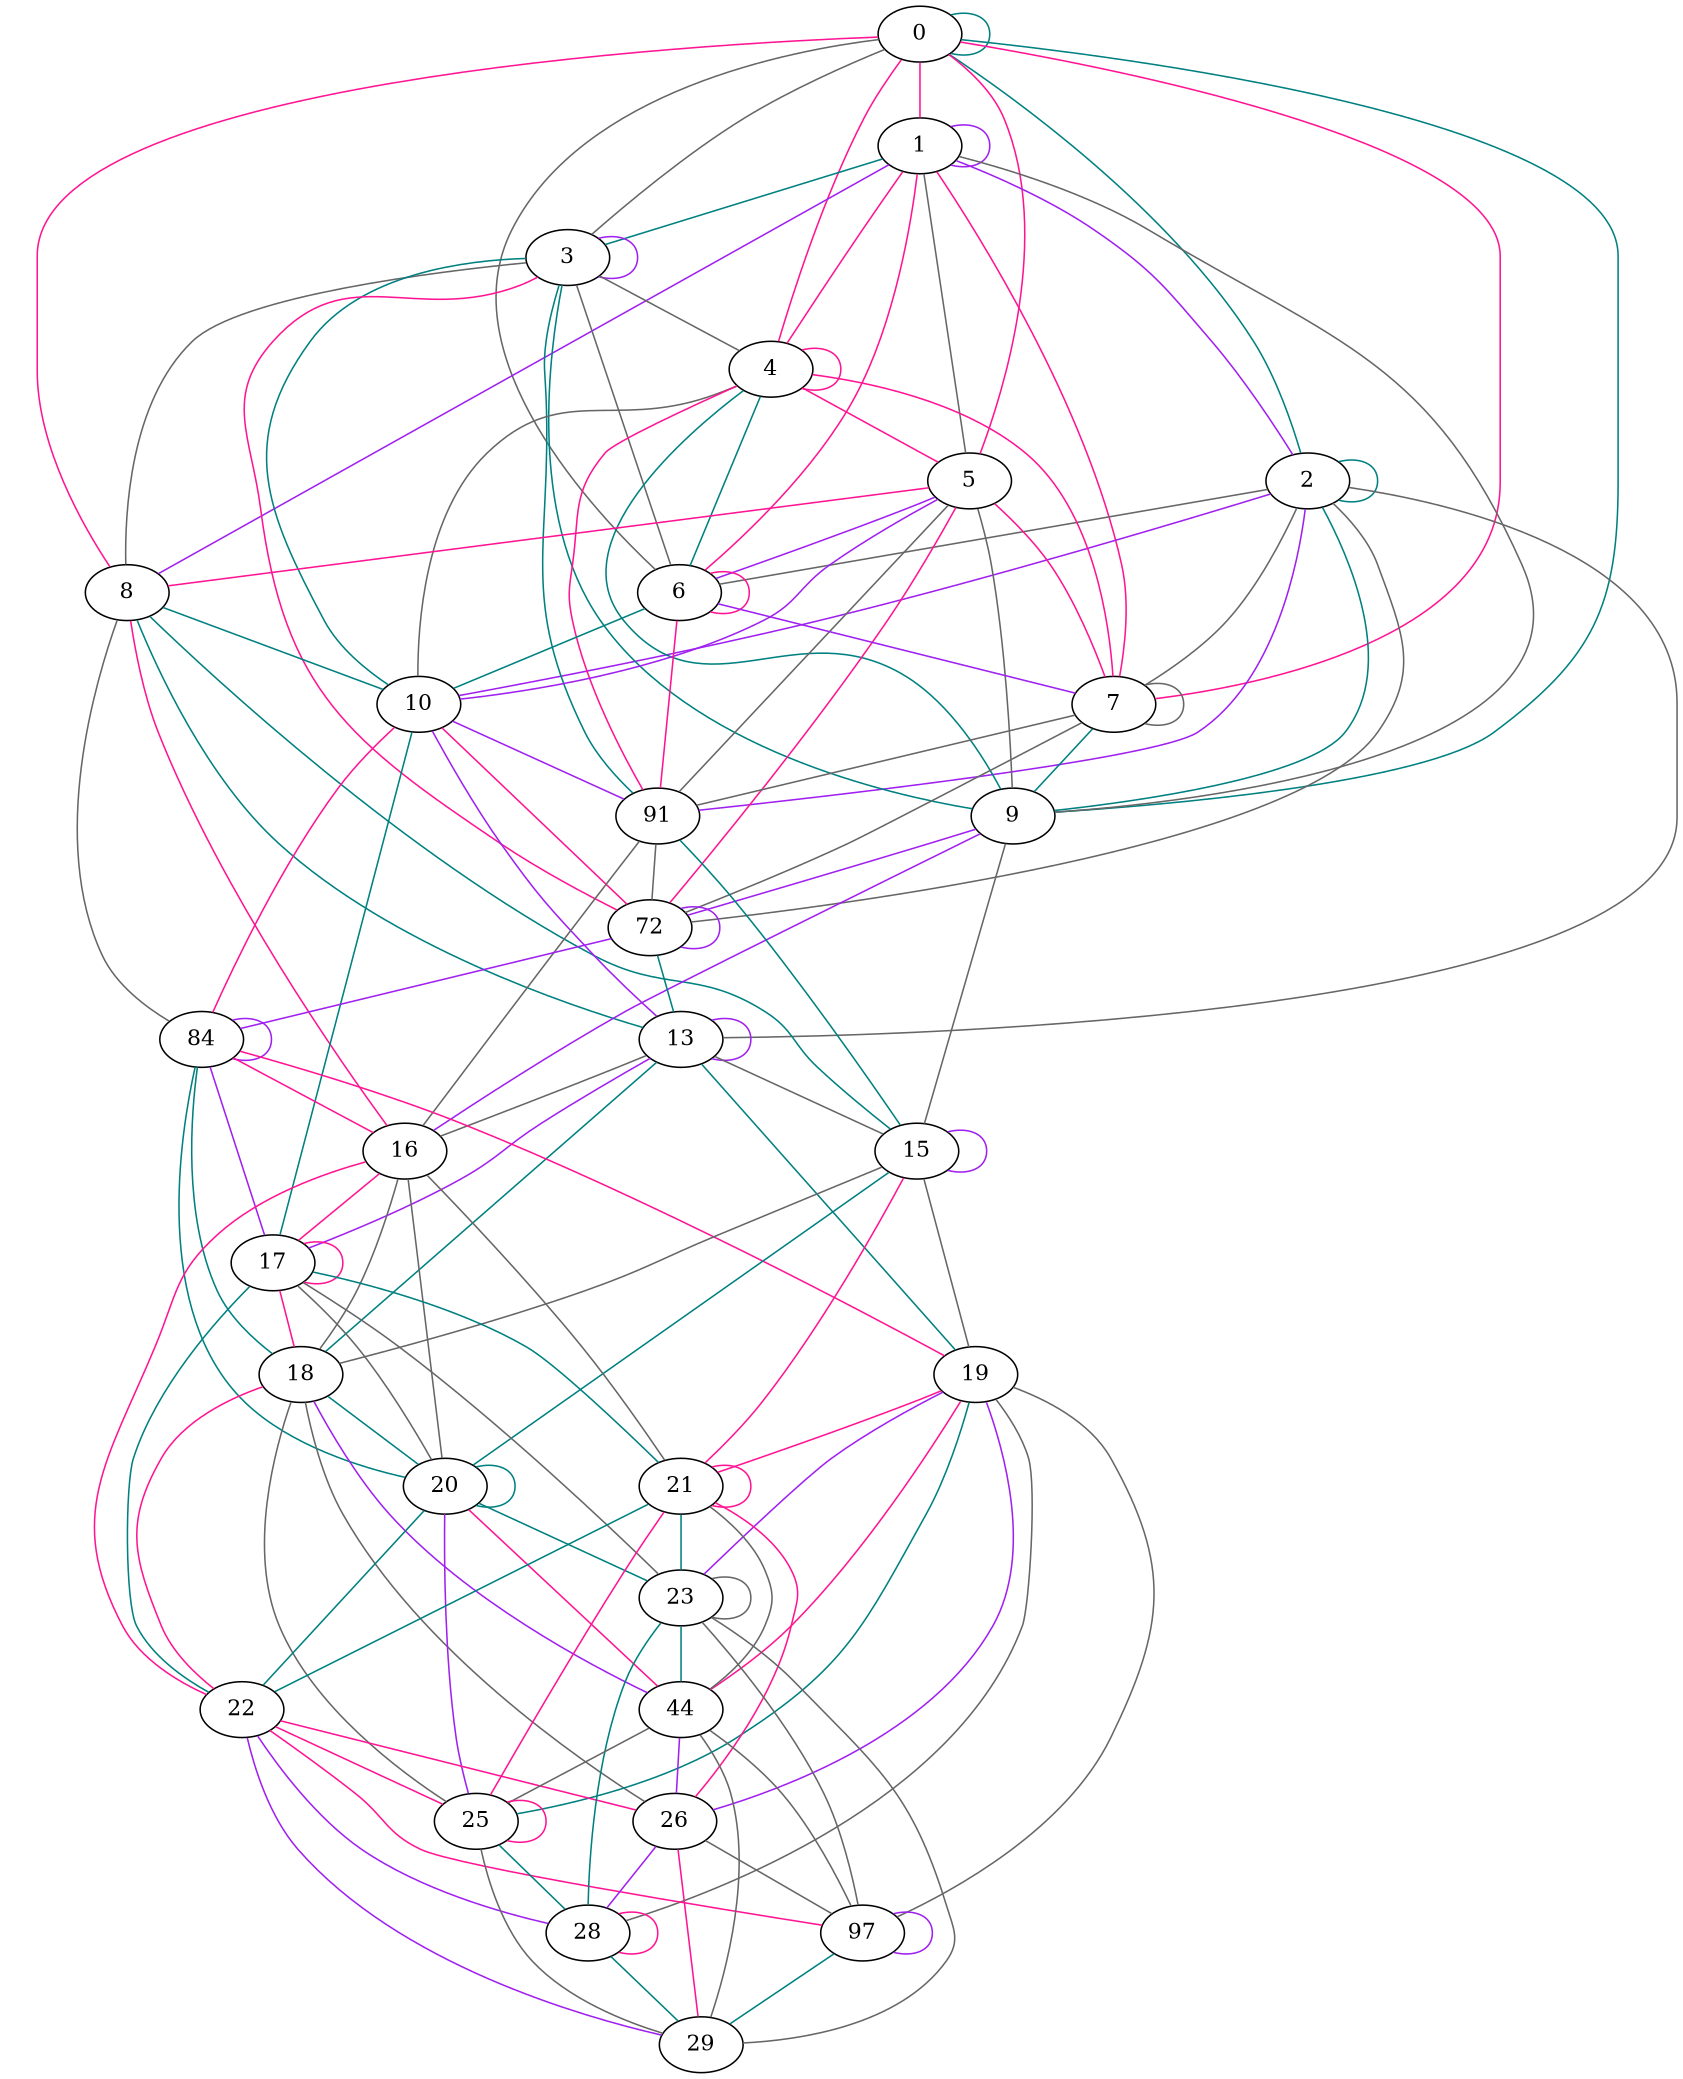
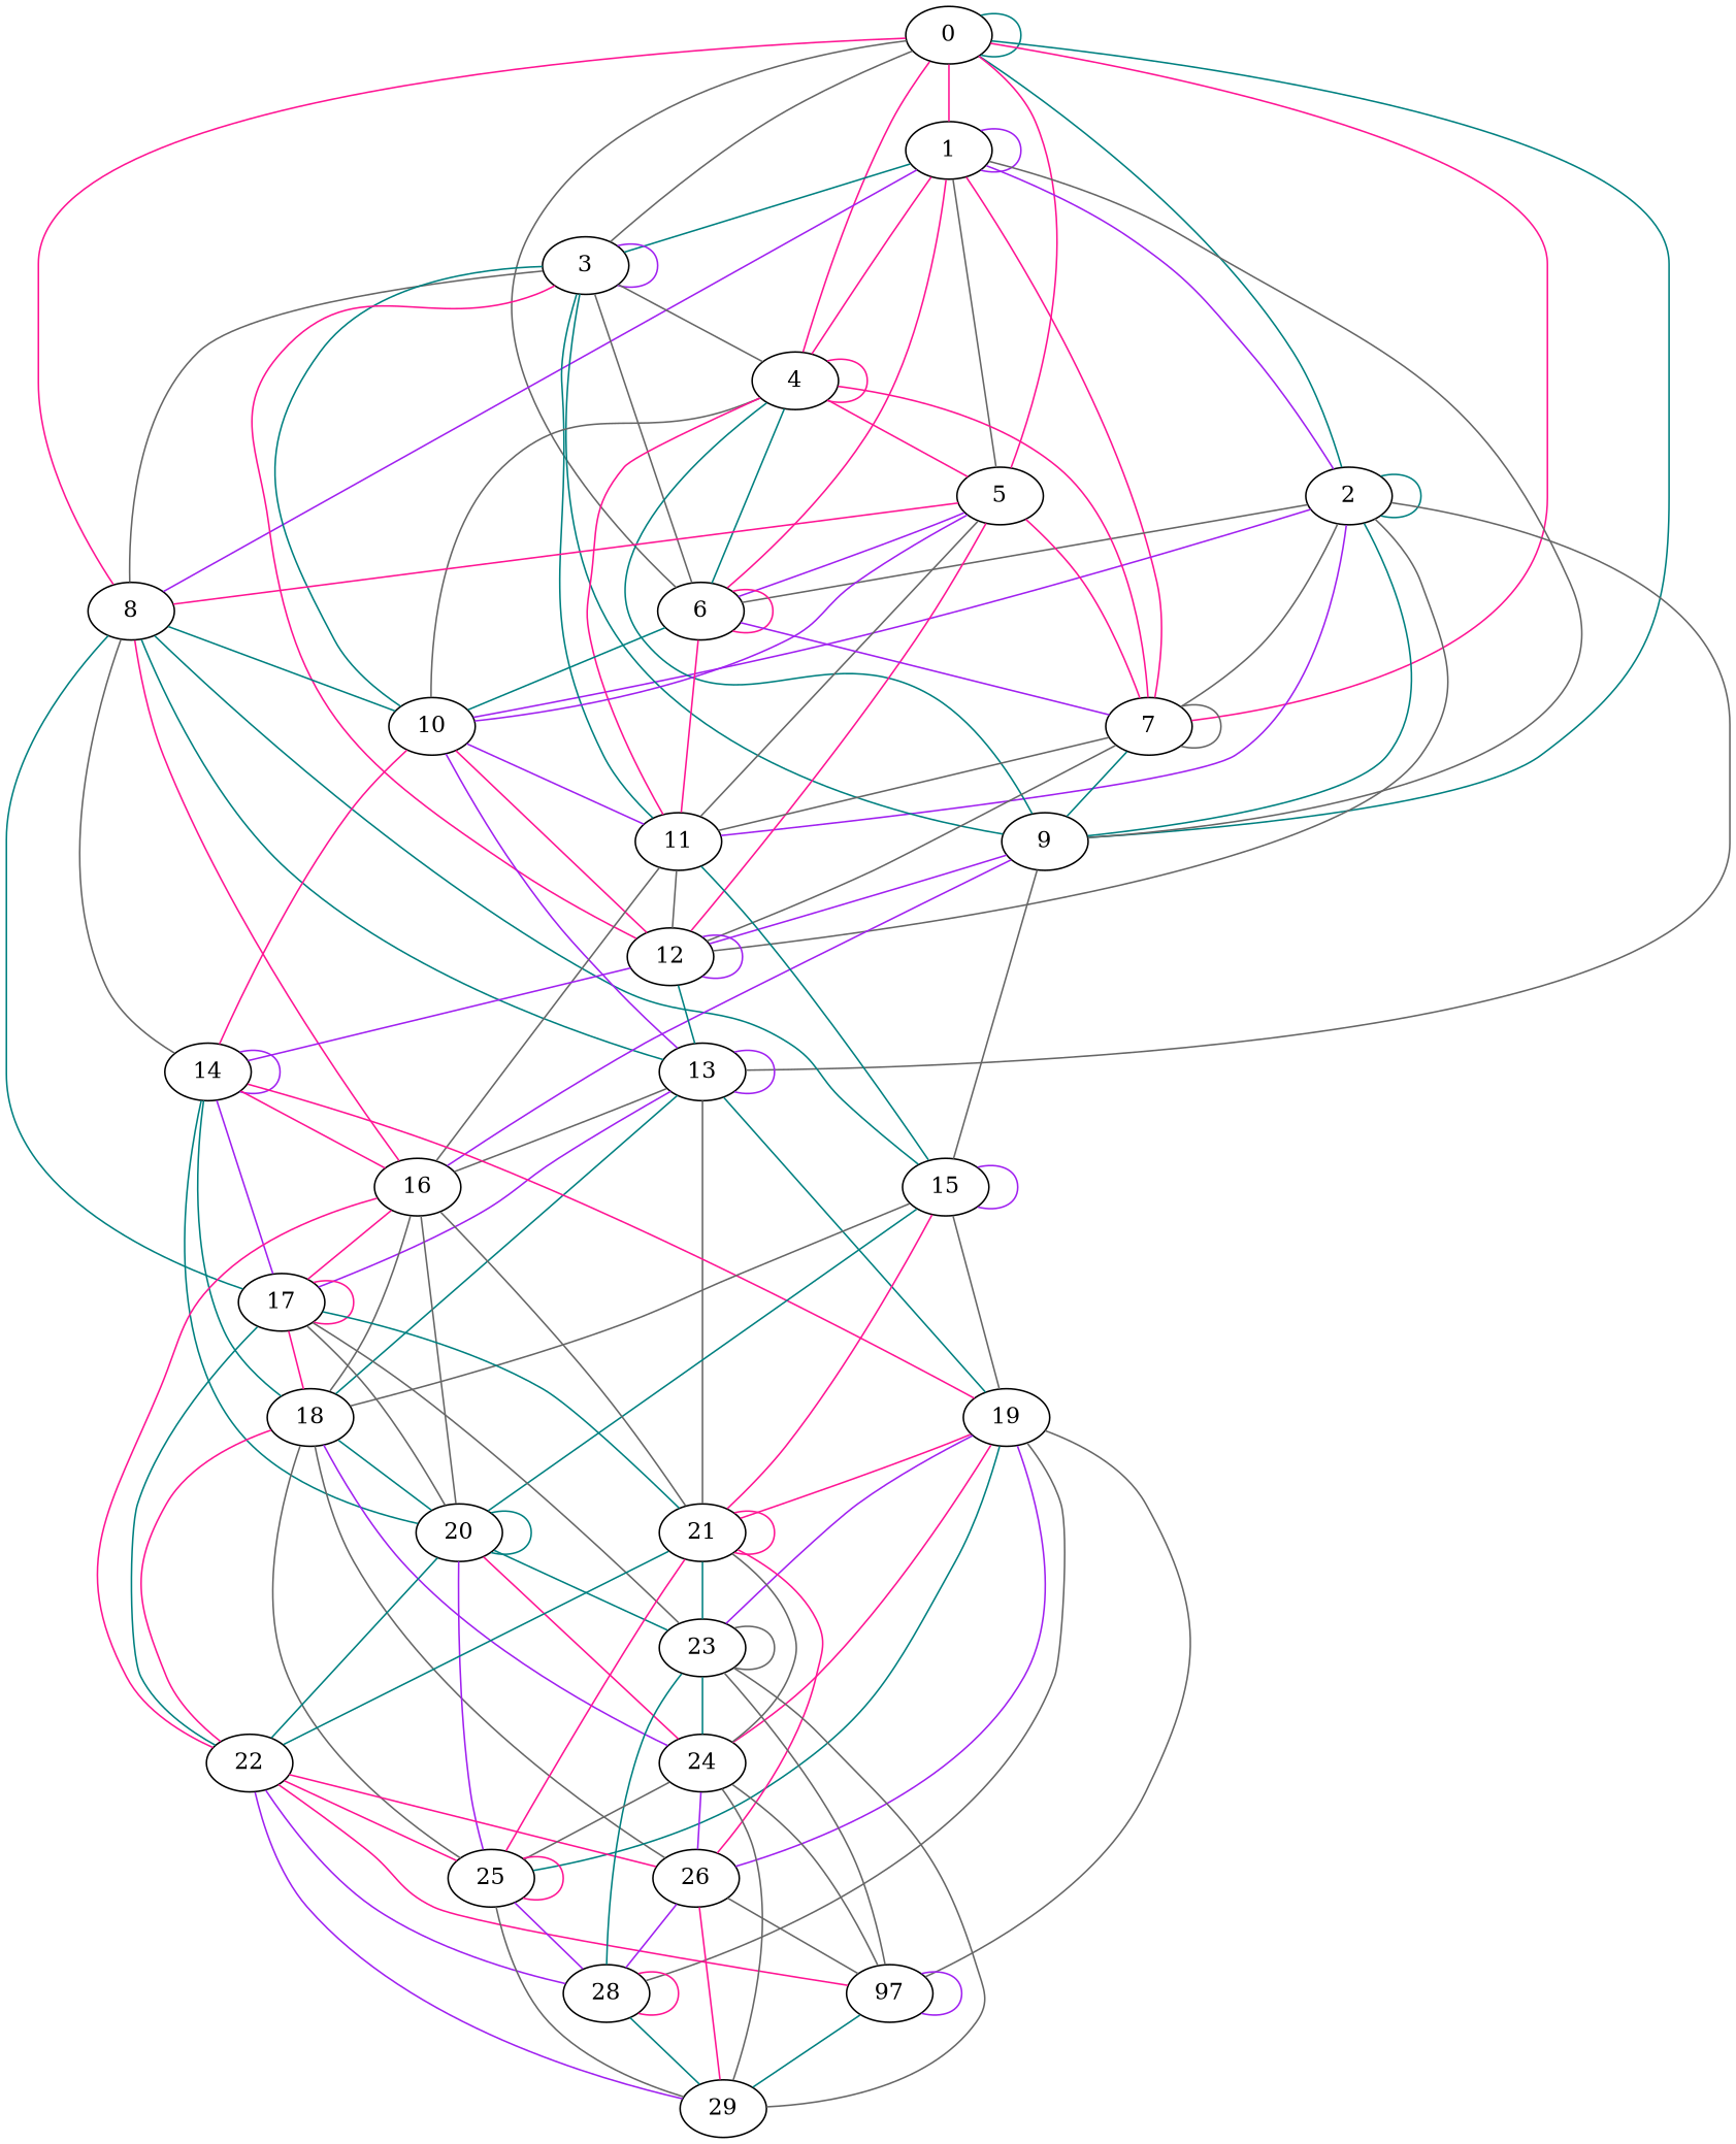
  strict graph {
    edge [color=gray40]
    0
    1
    2
    3
    4
    5
    6
    7
    8
    9
    10
-   11 [label=91]
-   12 [label=72]
+   11
+   12
    13
-   14 [label=84]
+   14
    15
    16
    17
    18
    19
    20
    21
    22
    23
-   24 [label=44]
+   24
    25
    26
    n28 [label=97]
    28
    29
    0 -- 0 [color=teal]
    0 -- 1 [color=deeppink]
    0 -- 2 [color=teal]
    0 -- 3
    0 -- 4 [color=deeppink]
    0 -- 5 [color=deeppink]
    0 -- 6
    0 -- 7 [color=deeppink]
    0 -- 8 [color=deeppink]
    0 -- 9 [color=teal]
    1 -- 1 [color=purple]
    1 -- 2 [color=purple]
    1 -- 3 [color=teal]
    1 -- 4 [color=deeppink]
    1 -- 5
    1 -- 6 [color=deeppink]
    1 -- 7 [color=deeppink]
    1 -- 8 [color=purple]
    1 -- 9
    2 -- 2 [color=teal]
    2 -- 6
    2 -- 7
    2 -- 9 [color=teal]
    2 -- 10 [color=purple]
    2 -- 11 [color=purple]
    2 -- 12
    2 -- 13
    3 -- 3 [color=purple]
    3 -- 4
    3 -- 6
    3 -- 8
    3 -- 9 [color=teal]
    3 -- 10 [color=teal]
    3 -- 11 [color=teal]
    3 -- 12 [color=deeppink]
    4 -- 4 [color=deeppink]
    4 -- 5 [color=deeppink]
    4 -- 6 [color=teal]
    4 -- 7 [color=deeppink]
    4 -- 9 [color=teal]
    4 -- 10
    4 -- 11 [color=deeppink]
    5 -- 6 [color=purple]
    5 -- 7 [color=deeppink]
    5 -- 8 [color=deeppink]
-   5 -- 9
    5 -- 10 [color=purple]
    5 -- 11
    5 -- 12 [color=deeppink]
    6 -- 6 [color=deeppink]
    6 -- 7 [color=purple]
    6 -- 10 [color=teal]
    6 -- 11 [color=deeppink]
    7 -- 7
    7 -- 9 [color=teal]
    7 -- 11
    7 -- 12
    8 -- 10 [color=teal]
    8 -- 13 [color=teal]
    8 -- 14
    8 -- 15 [color=teal]
    8 -- 16 [color=deeppink]
-   10 -- 17 [color=teal]
+   8 -- 17 [color=teal]
    9 -- 12 [color=purple]
    9 -- 15
    9 -- 16 [color=purple]
    10 -- 11 [color=purple]
    10 -- 12 [color=deeppink]
    10 -- 13 [color=purple]
    10 -- 14 [color=deeppink]
    11 -- 12
    11 -- 15 [color=teal]
    11 -- 16
    12 -- 12 [color=purple]
    12 -- 13 [color=teal]
    12 -- 14 [color=purple]
    13 -- 13 [color=purple]
-   13 -- 15
+   13 -- 21
    13 -- 16
    13 -- 17 [color=purple]
    13 -- 18 [color=teal]
    13 -- 19 [color=teal]
    14 -- 14 [color=purple]
    14 -- 16 [color=deeppink]
    14 -- 17 [color=purple]
    14 -- 18 [color=teal]
    14 -- 19 [color=deeppink]
    14 -- 20 [color=teal]
    15 -- 15 [color=purple]
    15 -- 18
    15 -- 19
    15 -- 20 [color=teal]
    15 -- 21 [color=deeppink]
    16 -- 17 [color=deeppink]
    16 -- 18
    16 -- 20
    16 -- 21
    16 -- 22 [color=deeppink]
    17 -- 17 [color=deeppink]
    17 -- 18 [color=deeppink]
    17 -- 20
    17 -- 21 [color=teal]
    17 -- 22 [color=teal]
    17 -- 23
    18 -- 20 [color=teal]
    18 -- 22 [color=deeppink]
    18 -- 24 [color=purple]
    18 -- 25
    18 -- 26
    19 -- 21 [color=deeppink]
    19 -- 23 [color=purple]
    19 -- 24 [color=deeppink]
    19 -- 25 [color=teal]
    19 -- 26 [color=purple]
    19 -- n28
    19 -- 28
    20 -- 20 [color=teal]
    20 -- 22 [color=teal]
    20 -- 23 [color=teal]
    20 -- 24 [color=deeppink]
    20 -- 25 [color=purple]
    21 -- 21 [color=deeppink]
    21 -- 22 [color=teal]
    21 -- 23 [color=teal]
    21 -- 24
    21 -- 25 [color=deeppink]
    21 -- 26 [color=deeppink]
    22 -- 25 [color=deeppink]
    22 -- 26 [color=deeppink]
    22 -- n28 [color=deeppink]
    22 -- 28 [color=purple]
    22 -- 29 [color=purple]
    23 -- 23
    23 -- 24 [color=teal]
    23 -- n28
    23 -- 28 [color=teal]
    23 -- 29
    24 -- 25
    24 -- 26 [color=purple]
    24 -- n28
    24 -- 29
    25 -- 25 [color=deeppink]
-   25 -- 28 [color=teal]
+   25 -- 28 [color=purple]
    25 -- 29
    26 -- n28
    26 -- 28 [color=purple]
    26 -- 29 [color=deeppink]
    n28 -- n28 [color=purple]
    n28 -- 29 [color=teal]
    28 -- 28 [color=deeppink]
    28 -- 29 [color=teal]
  }
